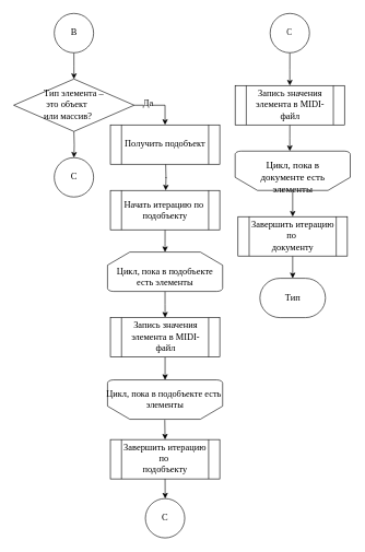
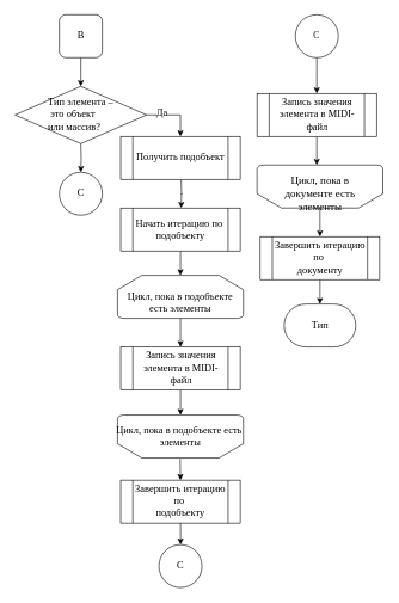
  <mxCell id="0" />
  <mxCell id="1" parent="0" />
  <mxCell id="2" style="edgeStyle=orthogonalEdgeStyle;rounded=0;orthogonalLoop=1;jettySize=auto;html=1;fontFamily=Times New Roman;fontSize=14;exitX=0.5;exitY=1;exitDx=0;exitDy=0;" edge="1" parent="1" source="4"><mxGeometry relative="1" as="geometry"><mxPoint x="133.12" y="90" as="sourcePoint" /><mxPoint x="111.92" y="120.029" as="targetPoint" /></mxGeometry></mxCell>
  <mxCell id="3" value="С" style="ellipse;whiteSpace=wrap;html=1;aspect=fixed;fontFamily=Times New Roman;fontSize=14;strokeWidth=1;" vertex="1" parent="1"><mxGeometry x="81.87" y="240" width="60" height="60" as="geometry" /></mxCell>
- <mxCell id="4" value="B" style="ellipse;whiteSpace=wrap;html=1;aspect=fixed;fontFamily=Times New Roman;fontSize=14;strokeWidth=1;" vertex="1" parent="1"><mxGeometry x="81.87" y="20" width="60" height="60" as="geometry" /></mxCell>
+ <mxCell id="4" value="B" style="whiteSpace=wrap;html=1;aspect=fixed;fontFamily=Times New Roman;fontSize=14;strokeWidth=1;rounded=1;" vertex="1" parent="1"><mxGeometry x="81.87" y="20" width="60" height="60" as="geometry" /></mxCell>
  <mxCell id="5" style="edgeStyle=orthogonalEdgeStyle;rounded=0;orthogonalLoop=1;jettySize=auto;html=1;exitX=0.5;exitY=1;exitDx=0;exitDy=0;entryX=0.5;entryY=0;entryDx=0;entryDy=0;fontFamily=Times New Roman;fontSize=14;endArrow=classic;endFill=1;" edge="1" parent="1" target="3"><mxGeometry relative="1" as="geometry"><mxPoint x="111.87" y="200" as="sourcePoint" /></mxGeometry></mxCell>
  <mxCell id="6" style="edgeStyle=orthogonalEdgeStyle;rounded=0;orthogonalLoop=1;jettySize=auto;html=1;exitX=0.5;exitY=1;exitDx=0;exitDy=0;fontFamily=Times New Roman;fontSize=14;entryX=0.5;entryY=0;entryDx=0;entryDy=0;" edge="1" parent="1"><mxGeometry relative="1" as="geometry"><mxPoint x="251.875" y="250" as="sourcePoint" /><mxPoint x="251.875" y="290" as="targetPoint" /></mxGeometry></mxCell>
  <mxCell id="7" style="edgeStyle=orthogonalEdgeStyle;rounded=0;orthogonalLoop=1;jettySize=auto;html=1;fontFamily=Times New Roman;fontSize=14;startArrow=none;startFill=0;endArrow=classic;endFill=1;" edge="1" parent="1" source="8" target="14"><mxGeometry relative="1" as="geometry" /></mxCell>
  <mxCell id="8" value="&lt;div style=&quot;font-size: 14px;&quot;&gt;&lt;span style=&quot;font-family: &amp;quot;Times New Roman&amp;quot;; font-size: 14px;&quot;&gt;&lt;br style=&quot;font-size: 14px;&quot;&gt;&lt;/span&gt;&lt;/div&gt;&lt;div style=&quot;font-size: 14px;&quot;&gt;&lt;span style=&quot;font-family: &amp;quot;Times New Roman&amp;quot;; font-size: 14px;&quot;&gt;Цикл, пока в подобъекте есть&amp;nbsp;&lt;/span&gt;&lt;span style=&quot;font-family: &amp;quot;Times New Roman&amp;quot;; font-size: 14px;&quot;&gt;элементы&lt;/span&gt;&lt;br style=&quot;font-family: &amp;quot;Times New Roman&amp;quot;; font-size: 14px;&quot;&gt;&lt;/div&gt;" style="strokeWidth=1;html=1;shape=mxgraph.flowchart.loop_limit;whiteSpace=wrap;fontSize=14;" vertex="1" parent="1"><mxGeometry x="163.12" y="384" width="175.63" height="60" as="geometry" /></mxCell>
  <mxCell id="9" style="edgeStyle=orthogonalEdgeStyle;rounded=0;orthogonalLoop=1;jettySize=auto;html=1;exitX=1;exitY=0.5;exitDx=0;exitDy=0;entryX=0.5;entryY=0;entryDx=0;entryDy=0;fontFamily=Times New Roman;fontSize=14;startArrow=none;startFill=0;endArrow=classic;endFill=1;" edge="1" parent="1" source="11" target="12"><mxGeometry relative="1" as="geometry" /></mxCell>
  <mxCell id="10" value="Да" style="edgeLabel;html=1;align=center;verticalAlign=middle;resizable=0;points=[];fontSize=14;fontFamily=Times New Roman;" vertex="1" connectable="0" parent="9"><mxGeometry x="-0.434" y="3" relative="1" as="geometry"><mxPoint x="-1" as="offset" /></mxGeometry></mxCell>
  <mxCell id="11" value="&lt;div style=&quot;text-align: start; font-size: 14px;&quot;&gt;&lt;font style=&quot;font-size: 14px;&quot;&gt;Тип элемента –&lt;/font&gt;&lt;/div&gt;&lt;div style=&quot;text-align: start; font-size: 14px;&quot;&gt;&lt;font style=&quot;font-size: 14px;&quot;&gt;&amp;nbsp;это объект&lt;/font&gt;&lt;/div&gt;&lt;div style=&quot;text-align: start; font-size: 14px;&quot;&gt;&lt;font style=&quot;font-size: 14px;&quot;&gt;или массив?&lt;/font&gt;&lt;/div&gt;" style="rhombus;whiteSpace=wrap;html=1;fontFamily=Times New Roman;fontSize=14;strokeWidth=1;" vertex="1" parent="1"><mxGeometry x="20" y="120" width="183.75" height="80" as="geometry" /></mxCell>
  <mxCell id="12" value="&lt;p style=&quot;margin: 0cm; font-size: 14px;&quot; class=&quot;MsoNormal&quot;&gt;&lt;font style=&quot;font-size: 14px;&quot;&gt;Получить подобъект&lt;/font&gt;&lt;/p&gt;" style="shape=process;whiteSpace=wrap;html=1;backgroundOutline=1;fontFamily=Times New Roman;fontSize=14;strokeWidth=1;" vertex="1" parent="1"><mxGeometry x="167.49" y="190" width="166.87" height="60" as="geometry" /></mxCell>
  <mxCell id="13" style="edgeStyle=orthogonalEdgeStyle;rounded=0;orthogonalLoop=1;jettySize=auto;html=1;exitX=0.5;exitY=1;exitDx=0;exitDy=0;entryX=0.5;entryY=1;entryDx=0;entryDy=0;entryPerimeter=0;fontFamily=Times New Roman;fontSize=14;startArrow=none;startFill=0;endArrow=classic;endFill=1;" edge="1" parent="1" source="14" target="15"><mxGeometry relative="1" as="geometry" /></mxCell>
  <mxCell id="14" value="&lt;font style=&quot;font-size: 14px;&quot;&gt;Запись значения элемента в MIDI-файл&lt;/font&gt;" style="shape=process;whiteSpace=wrap;html=1;backgroundOutline=1;fontFamily=Times New Roman;fontSize=14;strokeWidth=1;" vertex="1" parent="1"><mxGeometry x="167.5" y="484" width="166.87" height="60" as="geometry" /></mxCell>
  <mxCell id="15" value="&lt;div style=&quot;font-size: 14px;&quot;&gt;&lt;br style=&quot;font-size: 14px;&quot;&gt;&lt;/div&gt;" style="strokeWidth=1;html=1;shape=mxgraph.flowchart.loop_limit;whiteSpace=wrap;rotation=-180;fontSize=14;" vertex="1" parent="1"><mxGeometry x="163.11" y="579" width="175.63" height="60" as="geometry" /></mxCell>
  <mxCell id="16" value="&lt;font style=&quot;font-size: 14px;&quot;&gt;Цикл, пока в подобъекте есть&amp;nbsp;&lt;br style=&quot;font-size: 14px;&quot;&gt;элементы&lt;/font&gt;" style="text;html=1;strokeColor=none;fillColor=none;align=center;verticalAlign=middle;whiteSpace=wrap;rounded=0;fontFamily=Times New Roman;fontSize=14;" vertex="1" parent="1"><mxGeometry x="155.93" y="594" width="190" height="30" as="geometry" /></mxCell>
  <mxCell id="17" value="&lt;font style=&quot;font-size: 14px;&quot; face=&quot;Times New Roman&quot;&gt;Тип&lt;/font&gt;" style="strokeWidth=1;html=1;shape=mxgraph.flowchart.terminator;whiteSpace=wrap;" vertex="1" parent="1"><mxGeometry x="395.62" y="424" width="100" height="60" as="geometry" /></mxCell>
  <mxCell id="18" style="edgeStyle=orthogonalEdgeStyle;rounded=0;orthogonalLoop=1;jettySize=auto;html=1;exitX=0.5;exitY=1;exitDx=0;exitDy=0;fontFamily=Times New Roman;fontSize=14;startArrow=none;startFill=0;endArrow=classic;endFill=1;" edge="1" parent="1" source="19" target="8"><mxGeometry relative="1" as="geometry" /></mxCell>
  <mxCell id="19" value="&lt;p style=&quot;margin: 0cm; font-size: 14px;&quot; class=&quot;MsoNormal&quot;&gt;Начать итерацию по&amp;nbsp;&lt;/p&gt;&lt;p style=&quot;margin: 0cm; font-size: 14px;&quot; class=&quot;MsoNormal&quot;&gt;подобъекту&lt;/p&gt;" style="shape=process;whiteSpace=wrap;html=1;backgroundOutline=1;fontFamily=Times New Roman;fontSize=14;strokeWidth=1;" vertex="1" parent="1"><mxGeometry x="167.49" y="290" width="166.87" height="60" as="geometry" /></mxCell>
  <mxCell id="20" style="edgeStyle=orthogonalEdgeStyle;rounded=0;orthogonalLoop=1;jettySize=auto;html=1;exitX=0.5;exitY=1;exitDx=0;exitDy=0;entryX=0.5;entryY=0;entryDx=0;entryDy=0;fontFamily=Times New Roman;fontSize=14;startArrow=none;startFill=0;endArrow=classic;endFill=1;" edge="1" parent="1" target="21"><mxGeometry relative="1" as="geometry"><mxPoint x="250.485" y="640" as="sourcePoint" /><mxPoint x="250.475" y="675" as="targetPoint" /></mxGeometry></mxCell>
  <mxCell id="21" value="&lt;p style=&quot;margin: 0cm; font-size: 14px;&quot; class=&quot;MsoNormal&quot;&gt;Завершить итерацию по&amp;nbsp;&lt;/p&gt;&lt;p style=&quot;margin: 0cm; font-size: 14px;&quot; class=&quot;MsoNormal&quot;&gt;подобъекту&lt;/p&gt;" style="shape=process;whiteSpace=wrap;html=1;backgroundOutline=1;fontFamily=Times New Roman;fontSize=14;strokeWidth=1;" vertex="1" parent="1"><mxGeometry x="167.49" y="670" width="166.87" height="60" as="geometry" /></mxCell>
  <mxCell id="22" style="edgeStyle=orthogonalEdgeStyle;rounded=0;orthogonalLoop=1;jettySize=auto;html=1;exitX=0.5;exitY=1;exitDx=0;exitDy=0;fontFamily=Times New Roman;fontSize=13;" edge="1" parent="1" source="21"><mxGeometry relative="1" as="geometry"><mxPoint x="997.62" y="500" as="sourcePoint" /><mxPoint x="251.12" y="760" as="targetPoint" /></mxGeometry></mxCell>
  <mxCell id="23" value="С" style="ellipse;whiteSpace=wrap;html=1;aspect=fixed;fontFamily=Times New Roman;fontSize=14;strokeWidth=1;" vertex="1" parent="1"><mxGeometry x="220.92" y="760" width="60" height="60" as="geometry" /></mxCell>
  <mxCell id="24" style="edgeStyle=orthogonalEdgeStyle;rounded=0;orthogonalLoop=1;jettySize=auto;html=1;fontFamily=Times New Roman;fontSize=12;exitX=0.5;exitY=1;exitDx=0;exitDy=0;entryX=0.5;entryY=0;entryDx=0;entryDy=0;" edge="1" parent="1" source="25"><mxGeometry relative="1" as="geometry"><mxPoint x="462.49" y="90" as="sourcePoint" /><mxPoint x="441.245" y="130" as="targetPoint" /></mxGeometry></mxCell>
  <mxCell id="25" value="С" style="ellipse;whiteSpace=wrap;html=1;aspect=fixed;fontFamily=Times New Roman;fontSize=12;strokeWidth=1;" vertex="1" parent="1"><mxGeometry x="411.24" y="20" width="60" height="60" as="geometry" /></mxCell>
  <mxCell id="26" style="edgeStyle=orthogonalEdgeStyle;rounded=0;orthogonalLoop=1;jettySize=auto;html=1;fontFamily=Times New Roman;fontSize=12;exitX=0.5;exitY=1;exitDx=0;exitDy=0;" edge="1" parent="1" source="27"><mxGeometry relative="1" as="geometry"><mxPoint x="445.599" y="230" as="sourcePoint" /><mxPoint x="441.245" y="230" as="targetPoint" /></mxGeometry></mxCell>
  <mxCell id="27" value="&lt;font style=&quot;font-size: 14px;&quot;&gt;Запись значения элемента в MIDI-файл&lt;/font&gt;" style="shape=process;whiteSpace=wrap;html=1;backgroundOutline=1;fontFamily=Times New Roman;fontSize=14;strokeWidth=1;" vertex="1" parent="1"><mxGeometry x="357.81" y="130" width="166.87" height="60" as="geometry" /></mxCell>
  <mxCell id="28" style="edgeStyle=orthogonalEdgeStyle;rounded=0;orthogonalLoop=1;jettySize=auto;html=1;exitX=0.5;exitY=1;exitDx=0;exitDy=0;entryX=0.5;entryY=0;entryDx=0;entryDy=0;entryPerimeter=0;fontFamily=Times New Roman;fontSize=15;startArrow=none;startFill=0;endArrow=classic;endFill=1;" edge="1" parent="1" source="29" target="17"><mxGeometry relative="1" as="geometry" /></mxCell>
  <mxCell id="29" value="&lt;p style=&quot;margin: 0cm;&quot; class=&quot;MsoNormal&quot;&gt;Завершить итерацию по&amp;nbsp;&lt;/p&gt;&lt;p style=&quot;margin: 0cm;&quot; class=&quot;MsoNormal&quot;&gt;документу&lt;/p&gt;" style="shape=process;whiteSpace=wrap;html=1;backgroundOutline=1;fontFamily=Times New Roman;fontSize=14;strokeWidth=1;" vertex="1" parent="1"><mxGeometry x="362.19" y="330" width="166.87" height="60" as="geometry" /></mxCell>
  <mxCell id="30" style="edgeStyle=orthogonalEdgeStyle;rounded=0;orthogonalLoop=1;jettySize=auto;html=1;exitX=0.5;exitY=0;exitDx=0;exitDy=0;exitPerimeter=0;entryX=0.5;entryY=0;entryDx=0;entryDy=0;fontFamily=Times New Roman;fontSize=15;startArrow=none;startFill=0;endArrow=classic;endFill=1;" edge="1" parent="1" source="31" target="29"><mxGeometry relative="1" as="geometry" /></mxCell>
  <mxCell id="31" value="&lt;div style=&quot;font-size: 14px;&quot;&gt;&lt;br&gt;&lt;/div&gt;" style="strokeWidth=1;html=1;shape=mxgraph.flowchart.loop_limit;whiteSpace=wrap;fontSize=14;rotation=-180;" vertex="1" parent="1"><mxGeometry x="357.81" y="230" width="175.63" height="60" as="geometry" /></mxCell>
  <mxCell id="32" value="&lt;font style=&quot;font-size: 15px;&quot;&gt;Цикл, пока в документе есть элементы&lt;/font&gt;" style="text;html=1;strokeColor=none;fillColor=none;align=center;verticalAlign=middle;whiteSpace=wrap;rounded=0;fontFamily=Times New Roman;fontSize=14;" vertex="1" parent="1"><mxGeometry x="389.53" y="255" width="112.19" height="30" as="geometry" /></mxCell>
